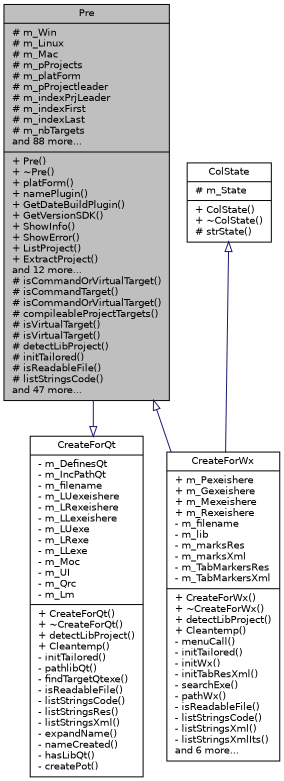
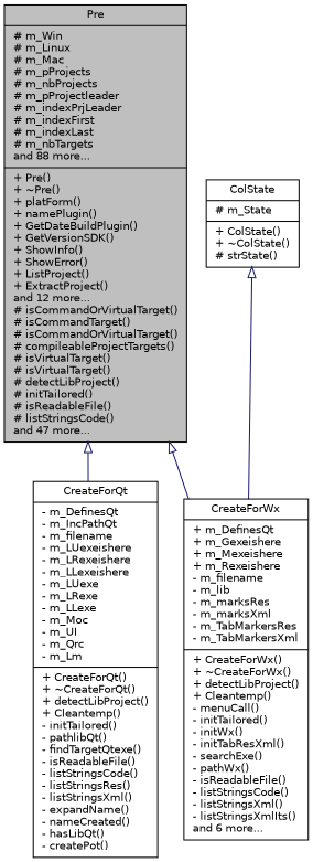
  digraph {
    node [color=black fillcolor=white fontname=Helvetica fontsize=10 shape=record style=filled]
    edge [arrowtail=onormal color=midnightblue dir=back fontname=Helvetica fontsize=10 labelfontname=Helvetica labelfontsize=10 style=solid]
-   n1 [fillcolor=grey75 fontcolor=black height=0.2 label="{Pre\n|# m_Win\l# m_Linux\l# m_Mac\l# m_pProjects\l# m_platForm\l# m_pProjectleader\l# m_indexPrjLeader\l# m_indexFirst\l# m_indexLast\l# m_nbTargets\land 88 more...\l|+ Pre()\l+ ~Pre()\l+ platForm()\l+ namePlugin()\l+ GetDateBuildPlugin()\l+ GetVersionSDK()\l+ ShowInfo()\l+ ShowError()\l+ ListProject()\l+ ExtractProject()\land 12 more...\l# isCommandOrVirtualTarget()\l# isCommandTarget()\l# isCommandOrVirtualTarget()\l# compileableProjectTargets()\l# isVirtualTarget()\l# isVirtualTarget()\l# detectLibProject()\l# initTailored()\l# isReadableFile()\l# listStringsCode()\land 47 more...\l}" width=0.4]
+   n1 [fillcolor=grey75 fontcolor=black height=0.2 label="{Pre\n|# m_Win\l# m_Linux\l# m_Mac\l# m_pProjects\l# m_nbProjects\l# m_pProjectleader\l# m_indexPrjLeader\l# m_indexFirst\l# m_indexLast\l# m_nbTargets\land 88 more...\l|+ Pre()\l+ ~Pre()\l+ platForm()\l+ namePlugin()\l+ GetDateBuildPlugin()\l+ GetVersionSDK()\l+ ShowInfo()\l+ ShowError()\l+ ListProject()\l+ ExtractProject()\land 12 more...\l# isCommandOrVirtualTarget()\l# isCommandTarget()\l# isCommandOrVirtualTarget()\l# compileableProjectTargets()\l# isVirtualTarget()\l# isVirtualTarget()\l# detectLibProject()\l# initTailored()\l# isReadableFile()\l# listStringsCode()\land 47 more...\l}" width=0.4]
    n2 [height=0.2 label="{CreateForQt\n|- m_DefinesQt\l- m_IncPathQt\l- m_filename\l- m_LUexeishere\l- m_LRexeishere\l- m_LLexeishere\l- m_LUexe\l- m_LRexe\l- m_LLexe\l- m_Moc\l- m_UI\l- m_Qrc\l- m_Lm\l|+ CreateForQt()\l+ ~CreateForQt()\l+ detectLibProject()\l+ Cleantemp()\l- initTailored()\l- pathlibQt()\l- findTargetQtexe()\l- isReadableFile()\l- listStringsCode()\l- listStringsRes()\l- listStringsXml()\l- expandName()\l- nameCreated()\l- hasLibQt()\l- createPot()\l}" width=0.4]
-   n3 [height=0.2 label="{CreateForWx\n|+ m_Pexeishere\l+ m_Gexeishere\l+ m_Mexeishere\l+ m_Rexeishere\l- m_filename\l- m_lib\l- m_marksRes\l- m_marksXml\l- m_TabMarkersRes\l- m_TabMarkersXml\l|+ CreateForWx()\l+ ~CreateForWx()\l+ detectLibProject()\l+ Cleantemp()\l- menuCall()\l- initTailored()\l- initWx()\l- initTabResXml()\l- searchExe()\l- pathWx()\l- isReadableFile()\l- listStringsCode()\l- listStringsXml()\l- listStringsXmlIts()\land 6 more...\l}" width=0.4]
+   n3 [height=0.2 label="{CreateForWx\n|+ m_DefinesQt\l+ m_Gexeishere\l+ m_Mexeishere\l+ m_Rexeishere\l- m_filename\l- m_lib\l- m_marksRes\l- m_marksXml\l- m_TabMarkersRes\l- m_TabMarkersXml\l|+ CreateForWx()\l+ ~CreateForWx()\l+ detectLibProject()\l+ Cleantemp()\l- menuCall()\l- initTailored()\l- initWx()\l- initTabResXml()\l- searchExe()\l- pathWx()\l- isReadableFile()\l- listStringsCode()\l- listStringsXml()\l- listStringsXmlIts()\land 6 more...\l}" width=0.4]
    n4 [height=0.2 label="{ColState\n|# m_State\l|+ ColState()\l+ ~ColState()\l# strState()\l}" width=0.4]
-   n2 -> n1
+   n1 -> n2
    n1 -> n3
    n4 -> n3
  }
